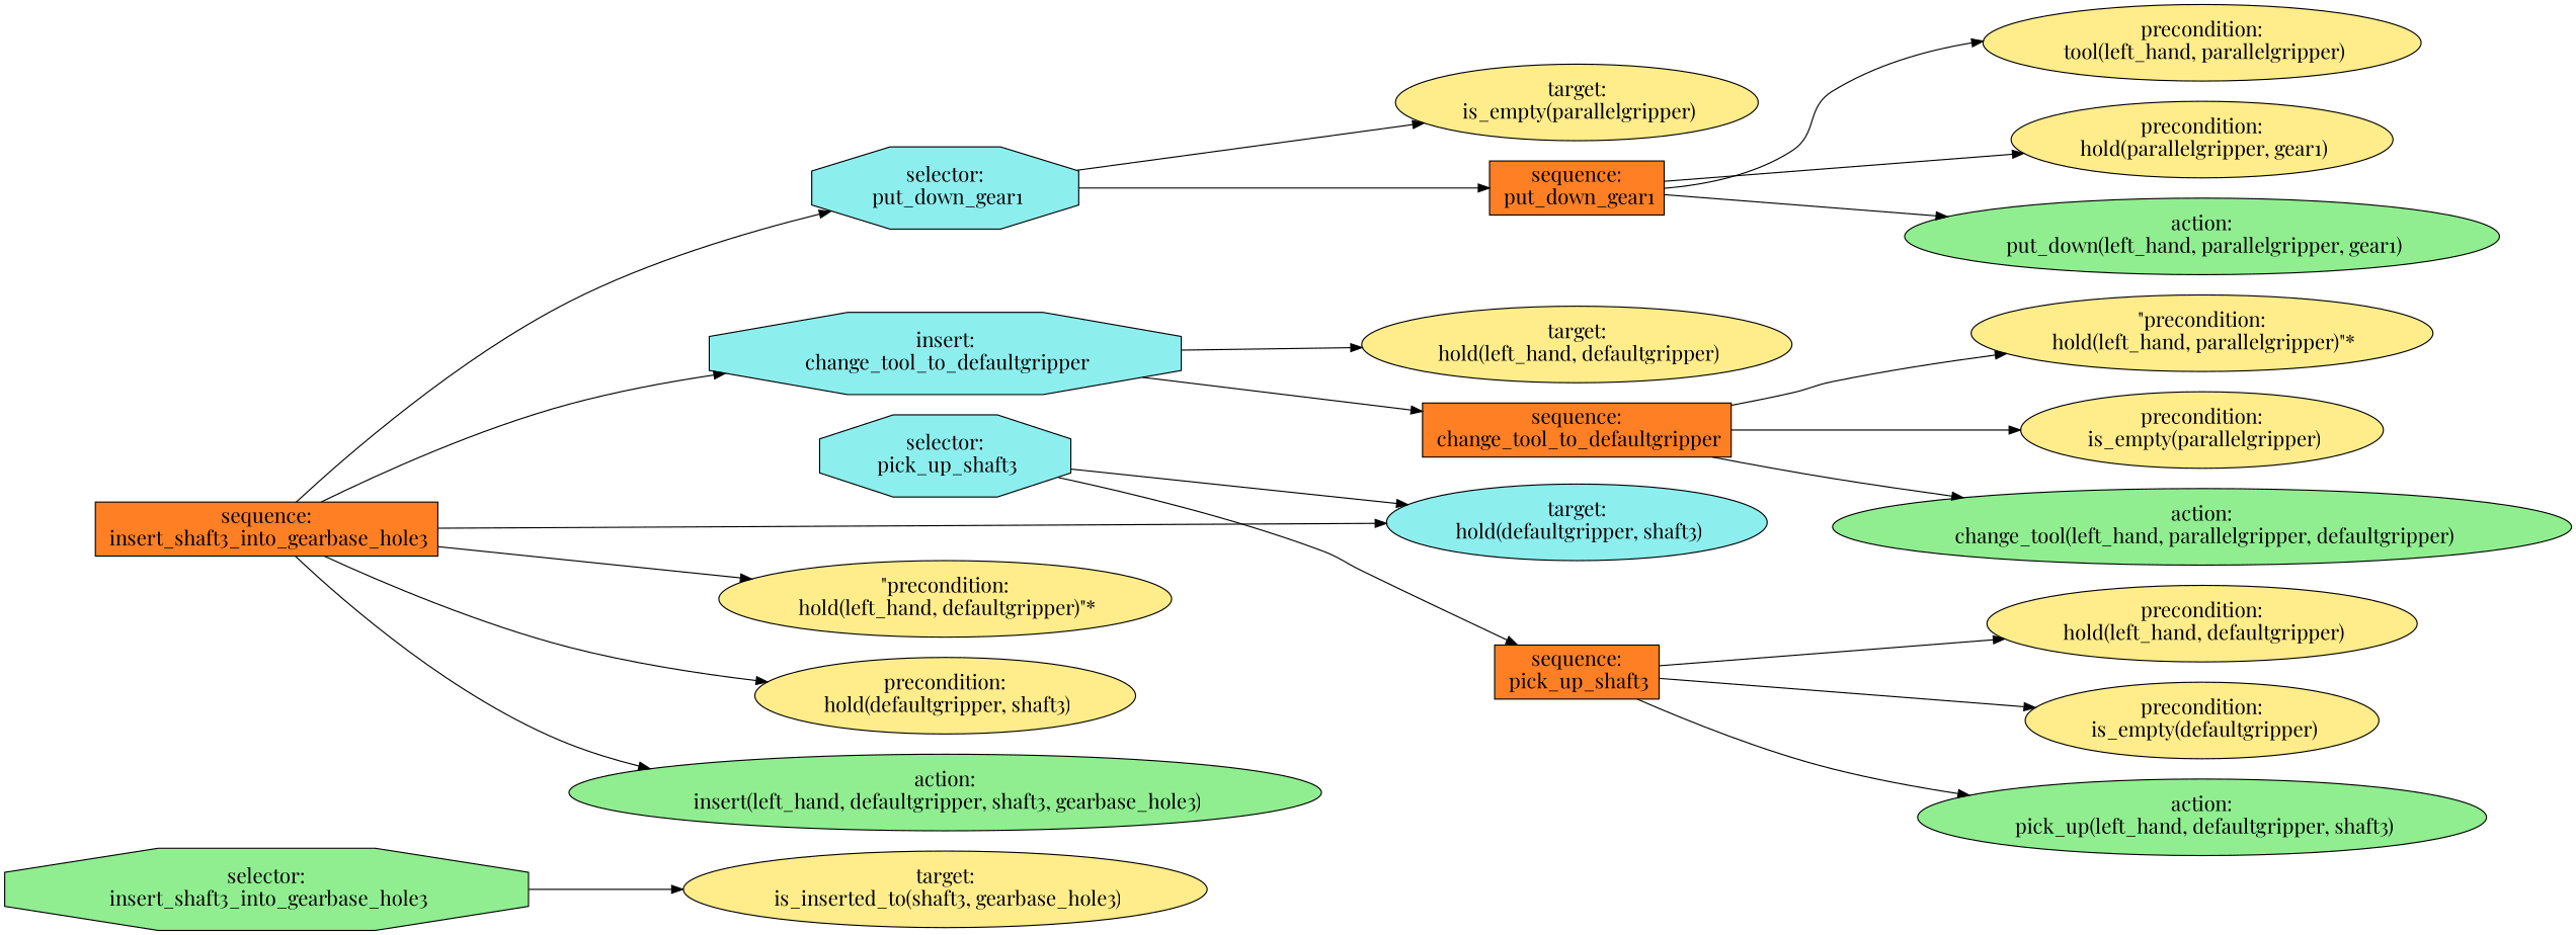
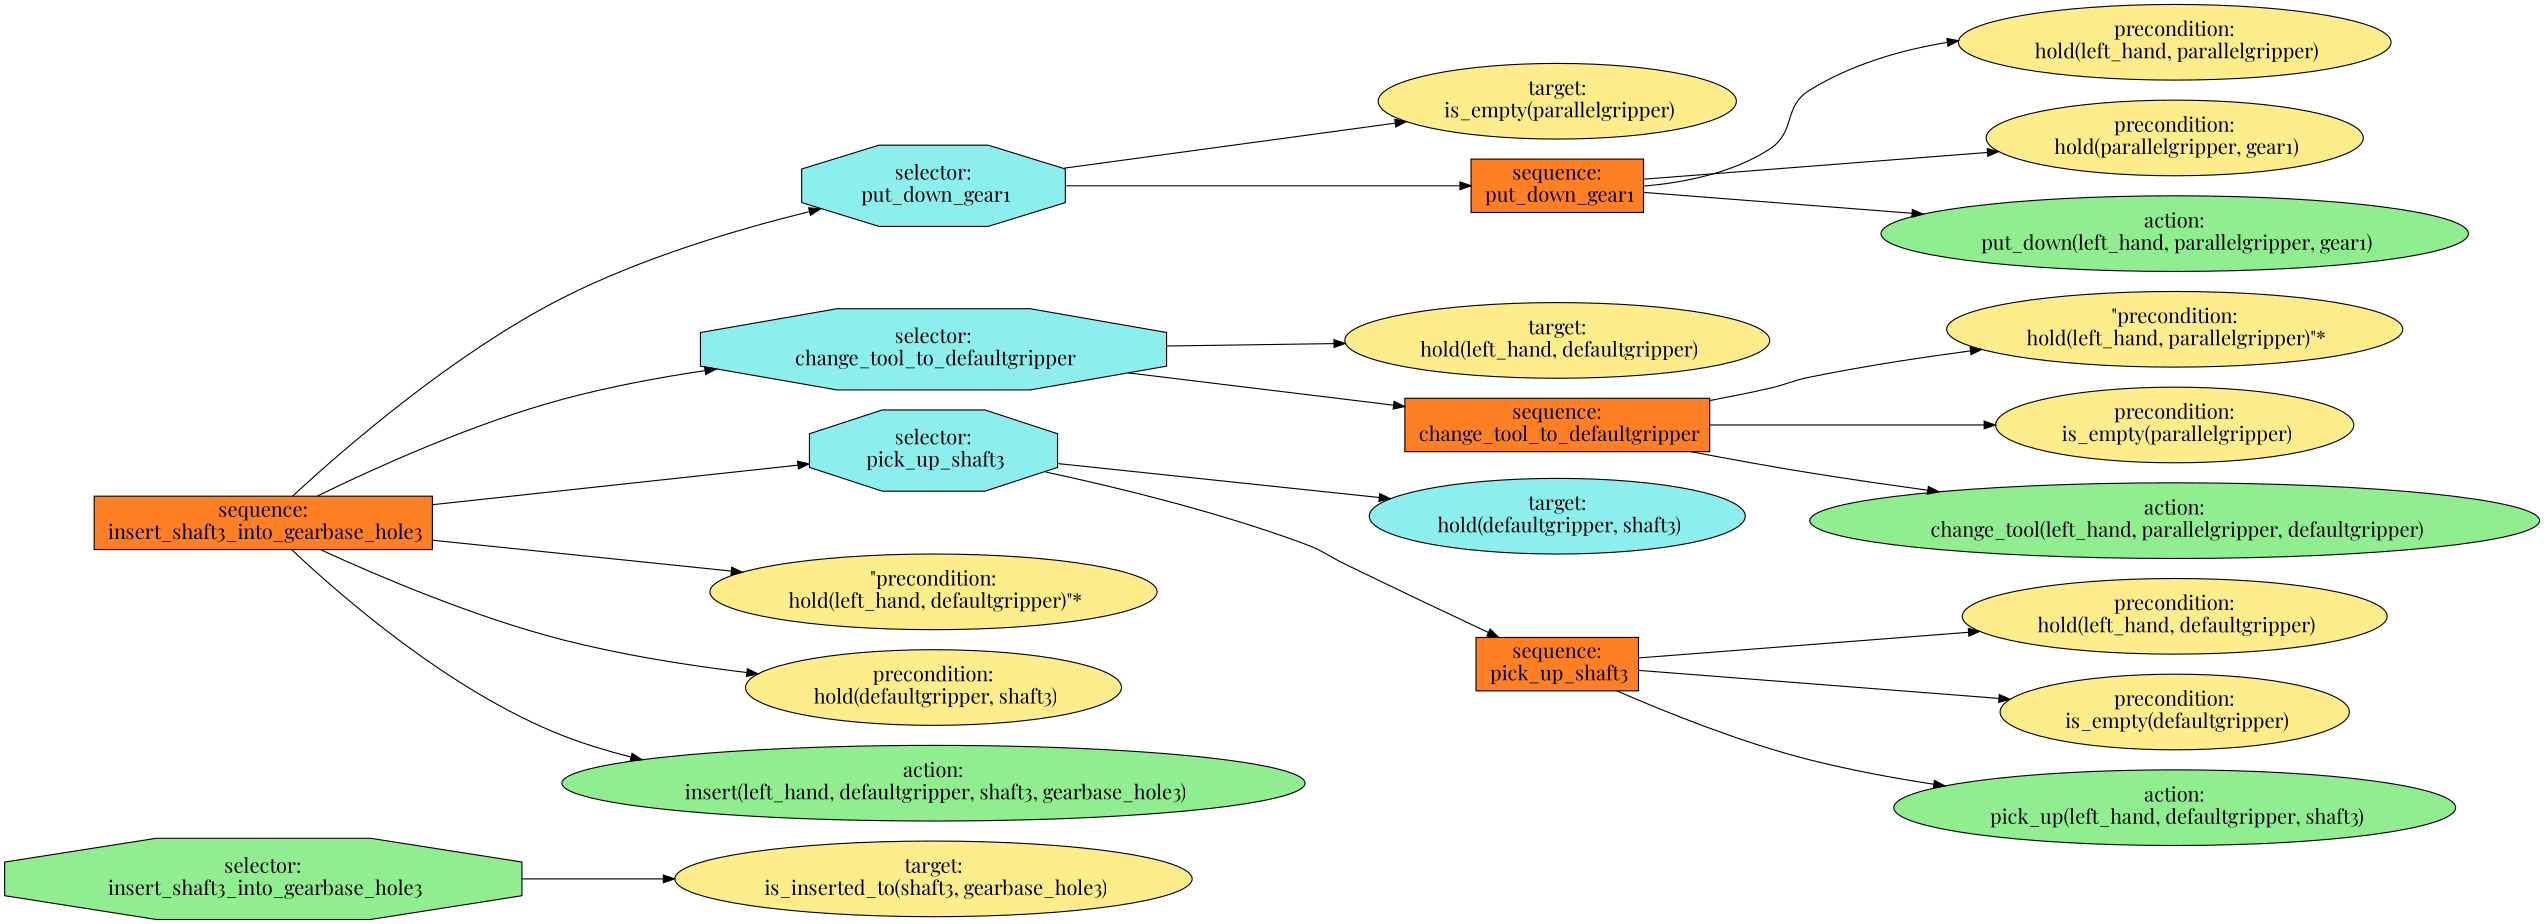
  digraph {
    fontname="Playfair Display"
    ordering=out
    rankdir=LR
    node [fillcolor=lightgoldenrod1 fontcolor=black fontname="Playfair Display" fontsize=18 shape=ellipse style=filled]
    edge [fontname="Playfair Display"]
    n1 [fillcolor=lightgreen label="selector:\n insert_shaft3_into_gearbase_hole3" shape=octagon]
    n2 [label="target:\n is_inserted_to(shaft3, gearbase_hole3)"]
    n3 [fillcolor=chocolate1 label="sequence:\n insert_shaft3_into_gearbase_hole3" shape=box]
    n4 [fillcolor=darkslategray2 label="selector:\n put_down_gear1" shape=octagon]
-   n5 [fillcolor=darkslategray2 label="insert:\n change_tool_to_defaultgripper" shape=octagon]
+   n5 [fillcolor=darkslategray2 label="selector:\n change_tool_to_defaultgripper" shape=octagon]
    n6 [fillcolor=darkslategray2 label="selector:\n pick_up_shaft3" shape=octagon]
    n7 [label="\"precondition:\n hold(left_hand, defaultgripper)\"*"]
    n8 [label="precondition:\n hold(defaultgripper, shaft3)"]
    n9 [fillcolor=lightgreen label="action:\n insert(left_hand, defaultgripper, shaft3, gearbase_hole3)"]
    n10 [label="target:\n is_empty(parallelgripper)"]
    n11 [fillcolor=chocolate1 label="sequence:\n put_down_gear1" shape=box]
    n12 [label="target:\n hold(left_hand, defaultgripper)"]
    n13 [fillcolor=chocolate1 label="sequence:\n change_tool_to_defaultgripper" shape=box]
    n14 [fillcolor=darkslategray2 label="target:\n hold(defaultgripper, shaft3)"]
    n15 [fillcolor=chocolate1 label="sequence:\n pick_up_shaft3" shape=box]
-   n16 [label="precondition:\n tool(left_hand, parallelgripper)"]
+   n16 [label="precondition:\n hold(left_hand, parallelgripper)"]
    n17 [label="precondition:\n hold(parallelgripper, gear1)"]
    n18 [fillcolor=lightgreen label="action:\n put_down(left_hand, parallelgripper, gear1)"]
    n19 [label="\"precondition:\n hold(left_hand, parallelgripper)\"*"]
    n20 [label="precondition:\n is_empty(parallelgripper)"]
    n21 [fillcolor=lightgreen label="action:\n change_tool(left_hand, parallelgripper, defaultgripper)"]
    n22 [label="precondition:\n hold(left_hand, defaultgripper)"]
    n23 [label="precondition:\n is_empty(defaultgripper)"]
    n24 [fillcolor=lightgreen label="action:\n pick_up(left_hand, defaultgripper, shaft3)"]
    n1 -> n2
    n3 -> n4
    n3 -> n5
-   n3 -> n14
+   n3 -> n6
    n3 -> n7
    n3 -> n8
    n3 -> n9
    n4 -> n10
    n4 -> n11
    n5 -> n12
    n5 -> n13
    n6 -> n14
    n6 -> n15
    n11 -> n16
    n11 -> n17
    n11 -> n18
    n13 -> n19
    n13 -> n20
    n13 -> n21
    n15 -> n22
    n15 -> n23
    n15 -> n24
  }
